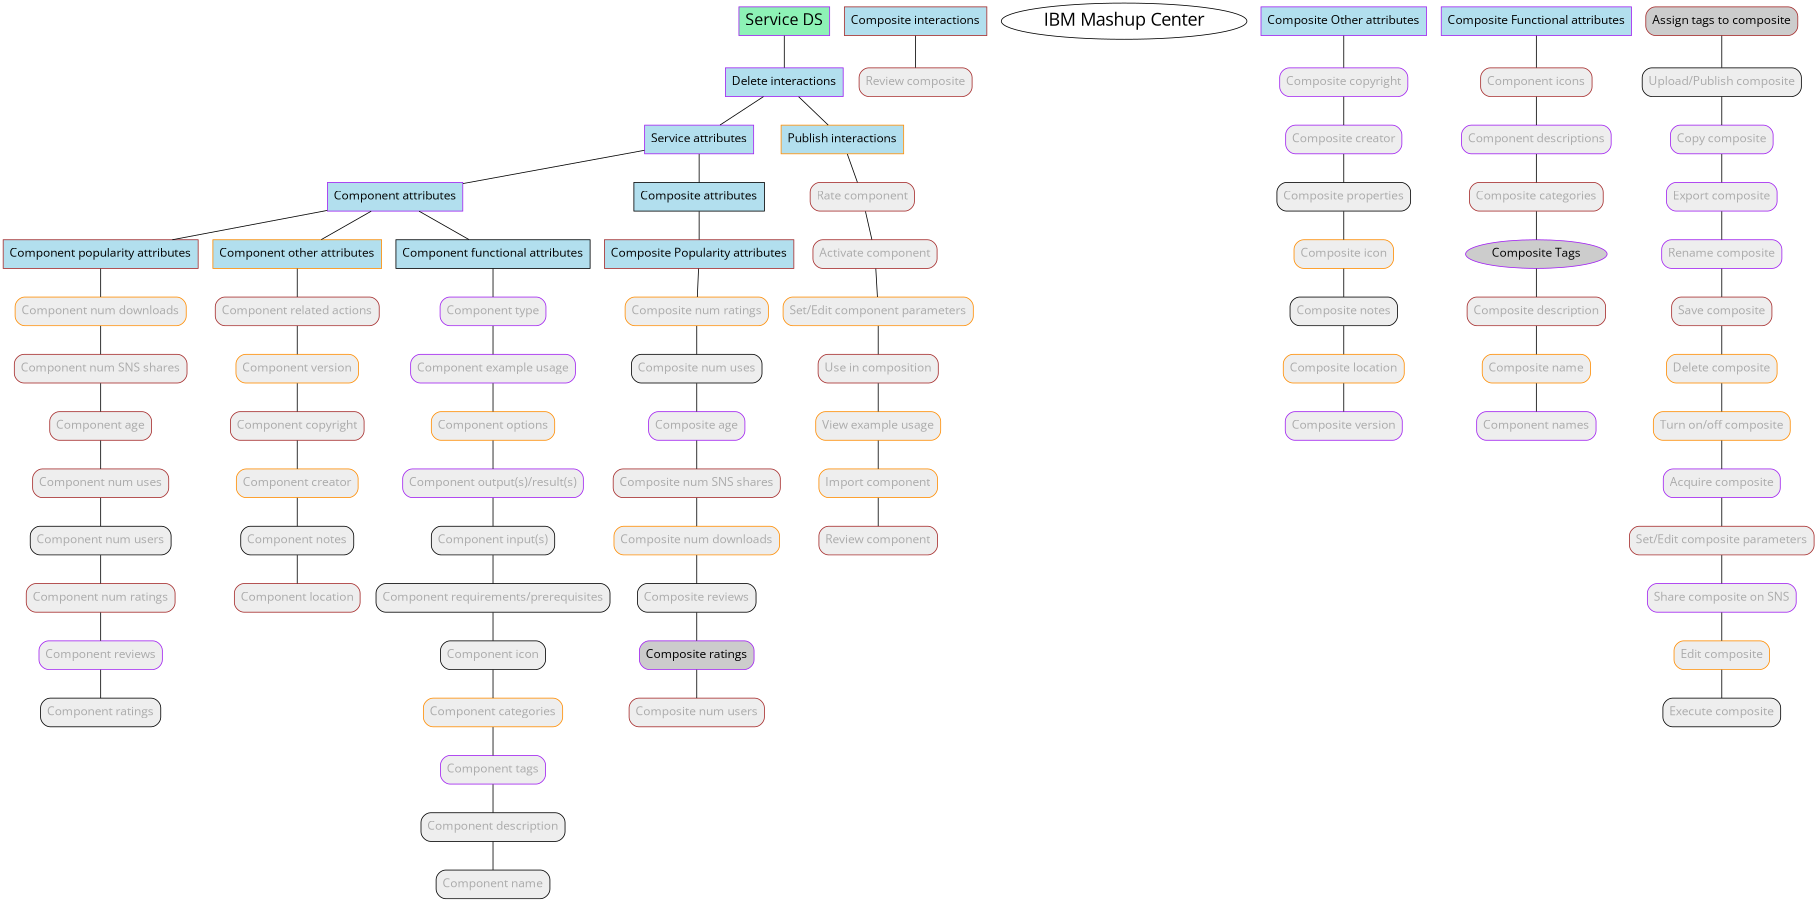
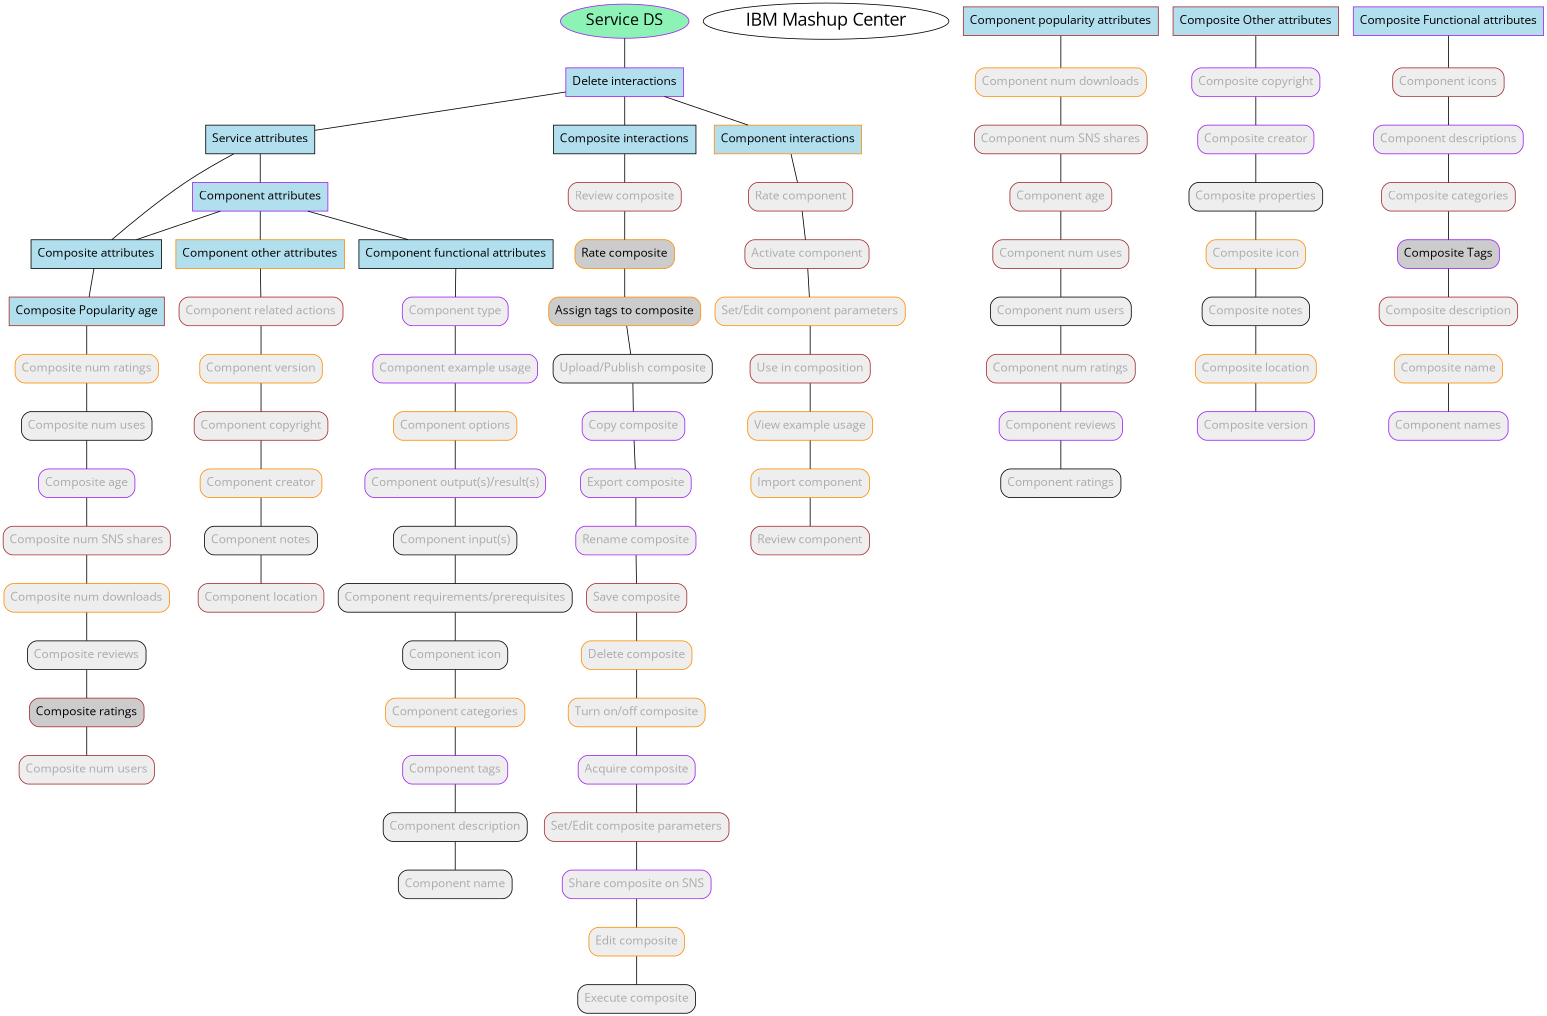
  digraph {
    fontname="Open Sans"
    node [color=purple fillcolor="#EEEEEE" fontname="Open Sans" fontsize=15 style="rounded,filled" fontcolor="#AAAAAA" shape=rect]
    edge [arrowhead=none fontname="Open Sans"]
-   "Service DS" [fillcolor="#8df2b6" fontsize=20 style=filled shape=box fontcolor=""]
+   "Service DS" [fillcolor="#8df2b6" fontsize=20 style=filled fontcolor="" shape=""]
    n2 [fillcolor=lightblue2 fontcolor="#000000" label="Delete interactions" shape=box style=filled]
-   "Service attributes" [fillcolor=lightblue2 fontcolor="#000000" shape=box style=filled]
-   "Composite interactions" [color=brown fillcolor=lightblue2 fontcolor="#000000" shape=box style=filled]
-   "Component interactions" [color=darkorange fillcolor=lightblue2 fontcolor="#000000" shape=box style=filled label="Publish interactions"]
+   "Service attributes" [color=black fillcolor=lightblue2 fontcolor="#000000" shape=box style=filled]
+   "Composite interactions" [color=black fillcolor=lightblue2 fontcolor="#000000" shape=box style=filled]
+   "Component interactions" [color=darkorange fillcolor=lightblue2 fontcolor="#000000" shape=box style=filled]
    "IBM Mashup Center" [color=black fillcolor="#FFFFFF" fontcolor="#000000" fontsize=22 style=filled shape=""]
    "Component attributes" [fillcolor=lightblue2 fontcolor="#000000" shape=box style=filled]
    "Composite attributes" [color=black fillcolor=lightblue2 fontcolor="#000000" shape=box style=filled]
    "Review composite" [color=brown]
    "Rate component" [color=brown]
    "Component popularity attributes" [color=brown fillcolor=lightblue2 fontcolor="#000000" shape=box style=filled]
    "Component other attributes" [color=darkorange fillcolor=lightblue2 fontcolor="#000000" shape=box style=filled]
    "Component functional attributes" [color=black fillcolor=lightblue2 fontcolor="#000000" shape=box style=filled]
    "Component num downloads" [color=darkorange]
    "Component related actions" [color=brown]
    "Component type"
-   "Composite Popularity attributes" [color=brown fillcolor=lightblue2 fontcolor="#000000" shape=box style=filled]
+   "Composite Popularity attributes" [color=brown fillcolor=lightblue2 fontcolor="#000000" shape=box style=filled label="Composite Popularity age"]
    "Composite num ratings" [color=darkorange]
-   "Composite Other attributes" [fillcolor=lightblue2 fontcolor="#000000" shape=box style=filled]
+   "Composite Other attributes" [color=brown fillcolor=lightblue2 fontcolor="#000000" shape=box style=filled]
    "Composite copyright"
    "Composite Functional attributes" [fillcolor=lightblue2 fontcolor="#000000" shape=box style=filled]
    "Component icons" [color=brown]
    "Composite num uses" [color=black]
    "Composite creator"
    "Component descriptions"
+   "Rate composite" [color=darkorange fillcolor="#CCCCCC" fontcolor="#000000"]
    "Activate component" [color=brown]
    "Component num SNS shares" [color=brown]
    "Component version" [color=darkorange]
    "Component example usage"
-   "Assign tags to composite" [color=brown fillcolor="#CCCCCC" fontcolor="#000000"]
+   "Assign tags to composite" [color=darkorange fillcolor="#CCCCCC" fontcolor="#000000"]
    "Upload/Publish composite" [color=black]
    "Copy composite"
-   "Composite Tags" [fillcolor="#CCCCCC" fontcolor="#000000" shape=ellipse]
+   "Composite Tags" [fillcolor="#CCCCCC" fontcolor="#000000"]
    "Composite description" [color=brown]
    "Composite name" [color=darkorange]
-   "Composite ratings" [fillcolor="#CCCCCC" fontcolor="#000000"]
+   "Composite ratings" [color=brown fillcolor="#CCCCCC" fontcolor="#000000"]
    "Composite num users" [color=brown]
    "Set/Edit component parameters" [color=darkorange]
    "Component options" [color=darkorange]
    "Composite age"
    "Component age" [color=brown]
    "Component num uses" [color=brown]
    "Component num users" [color=black]
    "Component num ratings" [color=brown]
    "Component reviews"
    "Component ratings" [color=black]
    "Component copyright" [color=brown]
    "Composite properties" [color=black]
    "Component creator" [color=darkorange]
    "Composite icon" [color=darkorange]
    "Composite notes" [color=black]
    "Composite location" [color=darkorange]
    "Composite categories" [color=brown]
    "Component output(s)/result(s)"
    "Component input(s)" [color=black]
    "Component requirements/prerequisites" [color=black]
    "Component icon" [color=black]
    "Component categories" [color=darkorange]
    "Component names"
    "Composite num SNS shares" [color=brown]
    "Composite num downloads" [color=darkorange]
    "Composite reviews" [color=black]
    "Export composite"
    "Rename composite"
    "Save composite" [color=brown]
    "Delete composite" [color=darkorange]
    "Turn on/off composite" [color=darkorange]
    "Acquire composite"
    "Set/Edit composite parameters" [color=brown]
    "Share composite on SNS"
    "Edit composite" [color=darkorange]
    "Execute composite" [color=black]
    "Use in composition" [color=brown]
    "View example usage" [color=darkorange]
    "Import component" [color=darkorange]
    "Composite version"
    "Component notes" [color=black]
    "Component location" [color=brown]
    "Component tags"
    "Component description" [color=black]
    "Component name" [color=black]
    "Review component" [color=brown]
    "Service DS" -> n2
    n2 -> "Service attributes"
+   n2 -> "Composite interactions"
    n2 -> "Component interactions"
    "Service attributes" -> "Component attributes"
    "Service attributes" -> "Composite attributes"
    "Composite interactions" -> "Review composite"
    "Component interactions" -> "Rate component"
-   "Component attributes" -> "Component popularity attributes"
+   "Component attributes" -> "Composite attributes"
    "Component attributes" -> "Component other attributes"
    "Component attributes" -> "Component functional attributes"
    "Composite attributes" -> "Composite Popularity attributes"
+   "Review composite" -> "Rate composite"
    "Rate component" -> "Activate component"
    "Component popularity attributes" -> "Component num downloads"
    "Component other attributes" -> "Component related actions"
    "Component functional attributes" -> "Component type"
    "Component num downloads" -> "Component num SNS shares"
    "Component related actions" -> "Component version"
    "Component type" -> "Component example usage"
    "Composite Popularity attributes" -> "Composite num ratings"
    "Composite num ratings" -> "Composite num uses"
    "Composite Other attributes" -> "Composite copyright"
    "Composite copyright" -> "Composite creator"
    "Composite Functional attributes" -> "Component icons"
    "Component icons" -> "Component descriptions"
    "Composite num uses" -> "Composite age"
    "Composite creator" -> "Composite properties"
    "Component descriptions" -> "Composite categories"
+   "Rate composite" -> "Assign tags to composite"
    "Activate component" -> "Set/Edit component parameters"
    "Component num SNS shares" -> "Component age"
    "Component version" -> "Component copyright"
    "Component example usage" -> "Component options"
    "Assign tags to composite" -> "Upload/Publish composite"
    "Upload/Publish composite" -> "Copy composite"
    "Copy composite" -> "Export composite"
    "Composite Tags" -> "Composite description"
    "Composite description" -> "Composite name"
    "Composite name" -> "Component names"
    "Composite ratings" -> "Composite num users"
    "Set/Edit component parameters" -> "Use in composition"
    "Component options" -> "Component output(s)/result(s)"
    "Composite age" -> "Composite num SNS shares"
    "Component age" -> "Component num uses"
    "Component num uses" -> "Component num users"
    "Component num users" -> "Component num ratings"
    "Component num ratings" -> "Component reviews"
    "Component reviews" -> "Component ratings"
    "Component copyright" -> "Component creator"
    "Composite properties" -> "Composite icon"
    "Component creator" -> "Component notes"
    "Composite icon" -> "Composite notes"
    "Composite notes" -> "Composite location"
    "Composite location" -> "Composite version"
    "Composite categories" -> "Composite Tags"
    "Component output(s)/result(s)" -> "Component input(s)"
    "Component input(s)" -> "Component requirements/prerequisites"
    "Component requirements/prerequisites" -> "Component icon"
    "Component icon" -> "Component categories"
    "Component categories" -> "Component tags"
    "Composite num SNS shares" -> "Composite num downloads"
    "Composite num downloads" -> "Composite reviews"
    "Composite reviews" -> "Composite ratings"
    "Export composite" -> "Rename composite"
    "Rename composite" -> "Save composite"
    "Save composite" -> "Delete composite"
    "Delete composite" -> "Turn on/off composite"
    "Turn on/off composite" -> "Acquire composite"
    "Acquire composite" -> "Set/Edit composite parameters"
    "Set/Edit composite parameters" -> "Share composite on SNS"
    "Share composite on SNS" -> "Edit composite"
    "Edit composite" -> "Execute composite"
    "Use in composition" -> "View example usage"
    "View example usage" -> "Import component"
    "Import component" -> "Review component"
    "Component notes" -> "Component location"
    "Component tags" -> "Component description"
    "Component description" -> "Component name"
  }
